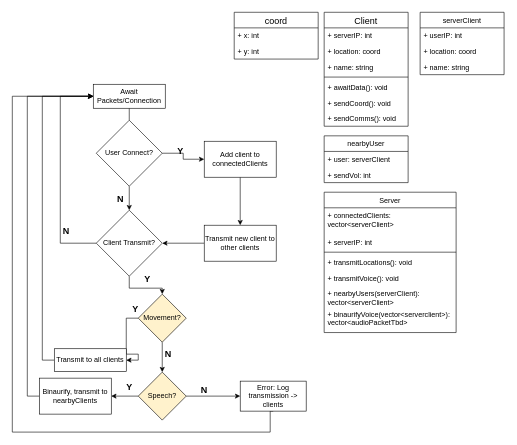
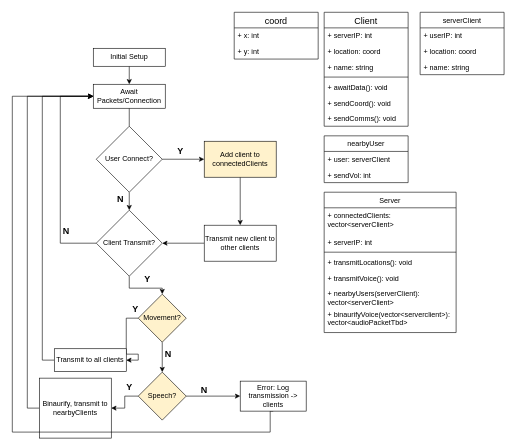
  <mxCell id="0" />
  <mxCell id="1" parent="0" />
+ <mxCell id="2" style="edgeStyle=orthogonalEdgeStyle;rounded=0;orthogonalLoop=1;jettySize=auto;html=1;exitX=0.5;exitY=1;exitDx=0;exitDy=0;entryX=0.5;entryY=0;entryDx=0;entryDy=0;" edge="1" parent="1" source="3" target="5"><mxGeometry relative="1" as="geometry" /></mxCell>
+ <mxCell id="3" value="Initial Setup" style="rounded=0;whiteSpace=wrap;html=1;" vertex="1" parent="1"><mxGeometry x="155" y="80" width="120" height="30" as="geometry" /></mxCell>
  <mxCell id="4" style="edgeStyle=orthogonalEdgeStyle;rounded=0;orthogonalLoop=1;jettySize=auto;html=1;exitX=0.5;exitY=1;exitDx=0;exitDy=0;entryX=0.5;entryY=0;entryDx=0;entryDy=0;endArrow=none;" edge="1" parent="1" source="5" target="8"><mxGeometry relative="1" as="geometry" /></mxCell>
  <mxCell id="5" value="Await Packets/Connection" style="rounded=0;whiteSpace=wrap;html=1;" vertex="1" parent="1"><mxGeometry x="155" y="140" width="120" height="40" as="geometry" /></mxCell>
  <mxCell id="6" style="edgeStyle=orthogonalEdgeStyle;rounded=0;orthogonalLoop=1;jettySize=auto;html=1;exitX=0.5;exitY=1;exitDx=0;exitDy=0;entryX=0.5;entryY=0;entryDx=0;entryDy=0;" edge="1" parent="1" source="8" target="15"><mxGeometry relative="1" as="geometry" /></mxCell>
  <mxCell id="7" style="edgeStyle=orthogonalEdgeStyle;rounded=0;orthogonalLoop=1;jettySize=auto;html=1;exitX=1;exitY=0.5;exitDx=0;exitDy=0;entryX=0;entryY=0.5;entryDx=0;entryDy=0;" edge="1" parent="1" source="8" target="10"><mxGeometry relative="1" as="geometry" /></mxCell>
- <mxCell id="8" value="User Connect?" style="rhombus;whiteSpace=wrap;html=1;" vertex="1" parent="1"><mxGeometry x="160" y="200" width="110" height="110" as="geometry" /></mxCell>
+ <mxCell id="8" value="User Connect?" style="rhombus;whiteSpace=wrap;html=1;" vertex="1" parent="1"><mxGeometry x="160" y="210" width="110" height="110" as="geometry" /></mxCell>
  <mxCell id="9" style="edgeStyle=orthogonalEdgeStyle;rounded=0;orthogonalLoop=1;jettySize=auto;html=1;exitX=0.5;exitY=1;exitDx=0;exitDy=0;entryX=0.5;entryY=0;entryDx=0;entryDy=0;" edge="1" parent="1" source="10" target="12"><mxGeometry relative="1" as="geometry" /></mxCell>
- <mxCell id="10" value="Add client to connectedClients" style="rounded=0;whiteSpace=wrap;html=1;" vertex="1" parent="1"><mxGeometry x="340" y="235" width="120" height="60" as="geometry" /></mxCell>
+ <mxCell id="10" value="Add client to connectedClients" style="rounded=0;whiteSpace=wrap;html=1;fillColor=#fff2cc;" vertex="1" parent="1"><mxGeometry x="340" y="235" width="120" height="60" as="geometry" /></mxCell>
  <mxCell id="11" style="edgeStyle=orthogonalEdgeStyle;rounded=0;orthogonalLoop=1;jettySize=auto;html=1;exitX=0;exitY=0.5;exitDx=0;exitDy=0;entryX=1;entryY=0.5;entryDx=0;entryDy=0;" edge="1" parent="1" source="12" target="15"><mxGeometry relative="1" as="geometry" /></mxCell>
  <mxCell id="12" value="Transmit new client to other clients" style="rounded=0;whiteSpace=wrap;html=1;" vertex="1" parent="1"><mxGeometry x="340" y="375" width="120" height="60" as="geometry" /></mxCell>
  <mxCell id="13" style="edgeStyle=orthogonalEdgeStyle;rounded=0;orthogonalLoop=1;jettySize=auto;html=1;exitX=0.5;exitY=1;exitDx=0;exitDy=0;entryX=0.5;entryY=0;entryDx=0;entryDy=0;fontSize=12;" edge="1" parent="1" source="15" target="46"><mxGeometry relative="1" as="geometry" /></mxCell>
  <mxCell id="14" style="edgeStyle=orthogonalEdgeStyle;rounded=0;orthogonalLoop=1;jettySize=auto;html=1;exitX=0;exitY=0.5;exitDx=0;exitDy=0;entryX=0;entryY=0.5;entryDx=0;entryDy=0;fontSize=12;" edge="1" parent="1" source="15" target="5"><mxGeometry relative="1" as="geometry"><Array as="points"><mxPoint x="100" y="405" /><mxPoint x="100" y="160" /></Array></mxGeometry></mxCell>
  <mxCell id="15" value="Client Transmit?" style="rhombus;whiteSpace=wrap;html=1;" vertex="1" parent="1"><mxGeometry x="160" y="350" width="110" height="110" as="geometry" /></mxCell>
  <mxCell id="16" value="Y" style="text;html=1;align=center;verticalAlign=middle;resizable=0;points=[];autosize=1;rounded=0;spacing=2;fontSize=15;fontStyle=1" vertex="1" parent="1"><mxGeometry x="285" y="235" width="30" height="30" as="geometry" /></mxCell>
  <mxCell id="17" value="N" style="text;html=1;align=center;verticalAlign=middle;resizable=0;points=[];autosize=1;fontSize=15;fontStyle=1" vertex="1" parent="1"><mxGeometry x="185" y="320" width="30" height="20" as="geometry" /></mxCell>
  <mxCell id="18" value="Client" style="swimlane;fontStyle=0;childLayout=stackLayout;horizontal=1;startSize=26;fillColor=none;horizontalStack=0;resizeParent=1;resizeParentMax=0;resizeLast=0;collapsible=1;marginBottom=0;rounded=0;fontSize=15;" vertex="1" parent="1"><mxGeometry x="540" y="20" width="140" height="190" as="geometry"><mxRectangle x="540" y="56" width="70" height="26" as="alternateBounds" /></mxGeometry></mxCell>
  <mxCell id="19" value="+ serverIP: int" style="text;strokeColor=none;fillColor=none;align=left;verticalAlign=top;spacingLeft=4;spacingRight=4;overflow=hidden;rotatable=0;points=[[0,0.5],[1,0.5]];portConstraint=eastwest;" vertex="1" parent="18"><mxGeometry y="26" width="140" height="26" as="geometry" /></mxCell>
  <mxCell id="20" value="+ location: coord" style="text;strokeColor=none;fillColor=none;align=left;verticalAlign=top;spacingLeft=4;spacingRight=4;overflow=hidden;rotatable=0;points=[[0,0.5],[1,0.5]];portConstraint=eastwest;" vertex="1" parent="18"><mxGeometry y="52" width="140" height="26" as="geometry" /></mxCell>
  <mxCell id="21" value="+ name: string" style="text;strokeColor=none;fillColor=none;align=left;verticalAlign=top;spacingLeft=4;spacingRight=4;overflow=hidden;rotatable=0;points=[[0,0.5],[1,0.5]];portConstraint=eastwest;rounded=0;fontSize=12;" vertex="1" parent="18"><mxGeometry y="78" width="140" height="26" as="geometry" /></mxCell>
  <mxCell id="22" value="" style="line;strokeWidth=1;fillColor=none;align=left;verticalAlign=middle;spacingTop=-1;spacingLeft=3;spacingRight=3;rotatable=0;labelPosition=right;points=[];portConstraint=eastwest;rounded=0;fontSize=12;" vertex="1" parent="18"><mxGeometry y="104" width="140" height="8" as="geometry" /></mxCell>
  <mxCell id="23" value="+ awaitData(): void" style="text;strokeColor=none;fillColor=none;align=left;verticalAlign=top;spacingLeft=4;spacingRight=4;overflow=hidden;rotatable=0;points=[[0,0.5],[1,0.5]];portConstraint=eastwest;rounded=0;fontSize=12;" vertex="1" parent="18"><mxGeometry y="112" width="140" height="26" as="geometry" /></mxCell>
  <mxCell id="24" value="+ sendCoord(): void" style="text;strokeColor=none;fillColor=none;align=left;verticalAlign=top;spacingLeft=4;spacingRight=4;overflow=hidden;rotatable=0;points=[[0,0.5],[1,0.5]];portConstraint=eastwest;rounded=0;fontSize=12;" vertex="1" parent="18"><mxGeometry y="138" width="140" height="26" as="geometry" /></mxCell>
  <mxCell id="25" value="+ sendComms(): void" style="text;strokeColor=none;fillColor=none;align=left;verticalAlign=top;spacingLeft=4;spacingRight=4;overflow=hidden;rotatable=0;points=[[0,0.5],[1,0.5]];portConstraint=eastwest;rounded=0;fontSize=12;" vertex="1" parent="18"><mxGeometry y="164" width="140" height="26" as="geometry" /></mxCell>
  <mxCell id="26" value="coord" style="swimlane;fontStyle=0;childLayout=stackLayout;horizontal=1;startSize=26;fillColor=none;horizontalStack=0;resizeParent=1;resizeParentMax=0;resizeLast=0;collapsible=1;marginBottom=0;rounded=0;fontSize=15;" vertex="1" parent="1"><mxGeometry x="390" y="20" width="140" height="78" as="geometry" /></mxCell>
  <mxCell id="27" value="+ x: int" style="text;strokeColor=none;fillColor=none;align=left;verticalAlign=top;spacingLeft=4;spacingRight=4;overflow=hidden;rotatable=0;points=[[0,0.5],[1,0.5]];portConstraint=eastwest;" vertex="1" parent="26"><mxGeometry y="26" width="140" height="26" as="geometry" /></mxCell>
  <mxCell id="28" value="+ y: int" style="text;strokeColor=none;fillColor=none;align=left;verticalAlign=top;spacingLeft=4;spacingRight=4;overflow=hidden;rotatable=0;points=[[0,0.5],[1,0.5]];portConstraint=eastwest;" vertex="1" parent="26"><mxGeometry y="52" width="140" height="26" as="geometry" /></mxCell>
  <mxCell id="29" value="Server" style="swimlane;fontStyle=0;childLayout=stackLayout;horizontal=1;startSize=26;fillColor=none;horizontalStack=0;resizeParent=1;resizeParentMax=0;resizeLast=0;collapsible=1;marginBottom=0;rounded=0;fontSize=12;" vertex="1" parent="1"><mxGeometry x="540" y="320" width="220" height="234" as="geometry" /></mxCell>
  <mxCell id="30" value="+ connectedClients: &#10;vector&lt;serverClient&gt;" style="text;strokeColor=none;fillColor=none;align=left;verticalAlign=top;spacingLeft=4;spacingRight=4;overflow=hidden;rotatable=0;points=[[0,0.5],[1,0.5]];portConstraint=eastwest;" vertex="1" parent="29"><mxGeometry y="26" width="220" height="44" as="geometry" /></mxCell>
  <mxCell id="31" value="+ serverIP: int" style="text;strokeColor=none;fillColor=none;align=left;verticalAlign=top;spacingLeft=4;spacingRight=4;overflow=hidden;rotatable=0;points=[[0,0.5],[1,0.5]];portConstraint=eastwest;" vertex="1" parent="29"><mxGeometry y="70" width="220" height="26" as="geometry" /></mxCell>
  <mxCell id="32" value="" style="line;strokeWidth=1;fillColor=none;align=left;verticalAlign=middle;spacingTop=-1;spacingLeft=3;spacingRight=3;rotatable=0;labelPosition=right;points=[];portConstraint=eastwest;rounded=0;fontSize=12;" vertex="1" parent="29"><mxGeometry y="96" width="220" height="8" as="geometry" /></mxCell>
  <mxCell id="33" value="+ transmitLocations(): void" style="text;strokeColor=none;fillColor=none;align=left;verticalAlign=top;spacingLeft=4;spacingRight=4;overflow=hidden;rotatable=0;points=[[0,0.5],[1,0.5]];portConstraint=eastwest;" vertex="1" parent="29"><mxGeometry y="104" width="220" height="26" as="geometry" /></mxCell>
  <mxCell id="34" value="+ transmitVoice(): void" style="text;strokeColor=none;fillColor=none;align=left;verticalAlign=top;spacingLeft=4;spacingRight=4;overflow=hidden;rotatable=0;points=[[0,0.5],[1,0.5]];portConstraint=eastwest;rounded=0;fontSize=12;" vertex="1" parent="29"><mxGeometry y="130" width="220" height="26" as="geometry" /></mxCell>
  <mxCell id="35" value="+ nearbyUsers(serverClient): &#10;vector&lt;serverClient&gt;" style="text;strokeColor=none;fillColor=none;align=left;verticalAlign=top;spacingLeft=4;spacingRight=4;overflow=hidden;rotatable=0;points=[[0,0.5],[1,0.5]];portConstraint=eastwest;rounded=0;fontSize=12;" vertex="1" parent="29"><mxGeometry y="156" width="220" height="34" as="geometry" /></mxCell>
  <mxCell id="36" value="+ binaurifyVoice(vector&lt;serverclient&gt;): &#10;vector&lt;audioPacketTbd&gt;" style="text;strokeColor=none;fillColor=none;align=left;verticalAlign=top;spacingLeft=4;spacingRight=4;overflow=hidden;rotatable=0;points=[[0,0.5],[1,0.5]];portConstraint=eastwest;rounded=0;fontSize=12;" vertex="1" parent="29"><mxGeometry y="190" width="220" height="44" as="geometry" /></mxCell>
  <mxCell id="37" value="nearbyUser" style="swimlane;fontStyle=0;childLayout=stackLayout;horizontal=1;startSize=26;fillColor=none;horizontalStack=0;resizeParent=1;resizeParentMax=0;resizeLast=0;collapsible=1;marginBottom=0;rounded=0;fontSize=12;" vertex="1" parent="1"><mxGeometry x="540" y="226" width="140" height="78" as="geometry" /></mxCell>
  <mxCell id="38" value="+ user: serverClient" style="text;strokeColor=none;fillColor=none;align=left;verticalAlign=top;spacingLeft=4;spacingRight=4;overflow=hidden;rotatable=0;points=[[0,0.5],[1,0.5]];portConstraint=eastwest;" vertex="1" parent="37"><mxGeometry y="26" width="140" height="26" as="geometry" /></mxCell>
  <mxCell id="39" value="+ sendVol: int" style="text;strokeColor=none;fillColor=none;align=left;verticalAlign=top;spacingLeft=4;spacingRight=4;overflow=hidden;rotatable=0;points=[[0,0.5],[1,0.5]];portConstraint=eastwest;" vertex="1" parent="37"><mxGeometry y="52" width="140" height="26" as="geometry" /></mxCell>
  <mxCell id="40" value="serverClient" style="swimlane;fontStyle=0;childLayout=stackLayout;horizontal=1;startSize=26;fillColor=none;horizontalStack=0;resizeParent=1;resizeParentMax=0;resizeLast=0;collapsible=1;marginBottom=0;rounded=0;fontSize=12;" vertex="1" parent="1"><mxGeometry x="700" y="20" width="140" height="104" as="geometry" /></mxCell>
  <mxCell id="41" value="+ userIP: int" style="text;strokeColor=none;fillColor=none;align=left;verticalAlign=top;spacingLeft=4;spacingRight=4;overflow=hidden;rotatable=0;points=[[0,0.5],[1,0.5]];portConstraint=eastwest;" vertex="1" parent="40"><mxGeometry y="26" width="140" height="26" as="geometry" /></mxCell>
  <mxCell id="42" value="+ location: coord" style="text;strokeColor=none;fillColor=none;align=left;verticalAlign=top;spacingLeft=4;spacingRight=4;overflow=hidden;rotatable=0;points=[[0,0.5],[1,0.5]];portConstraint=eastwest;" vertex="1" parent="40"><mxGeometry y="52" width="140" height="26" as="geometry" /></mxCell>
  <mxCell id="43" value="+ name: string" style="text;strokeColor=none;fillColor=none;align=left;verticalAlign=top;spacingLeft=4;spacingRight=4;overflow=hidden;rotatable=0;points=[[0,0.5],[1,0.5]];portConstraint=eastwest;" vertex="1" parent="40"><mxGeometry y="78" width="140" height="26" as="geometry" /></mxCell>
  <mxCell id="44" style="edgeStyle=orthogonalEdgeStyle;rounded=0;orthogonalLoop=1;jettySize=auto;html=1;exitX=0.5;exitY=1;exitDx=0;exitDy=0;entryX=0.5;entryY=0;entryDx=0;entryDy=0;fontSize=12;" edge="1" parent="1" source="46" target="48"><mxGeometry relative="1" as="geometry" /></mxCell>
  <mxCell id="45" style="edgeStyle=orthogonalEdgeStyle;rounded=0;orthogonalLoop=1;jettySize=auto;html=1;exitX=0;exitY=0.5;exitDx=0;exitDy=0;entryX=1;entryY=0.5;entryDx=0;entryDy=0;fontSize=12;" edge="1" parent="1" source="46" target="50"><mxGeometry relative="1" as="geometry" /></mxCell>
  <mxCell id="46" value="Movement?" style="rhombus;whiteSpace=wrap;html=1;rounded=0;fontSize=12;fillColor=#fff2cc;" vertex="1" parent="1"><mxGeometry x="230" y="490" width="80" height="80" as="geometry" /></mxCell>
  <mxCell id="47" style="edgeStyle=orthogonalEdgeStyle;rounded=0;orthogonalLoop=1;jettySize=auto;html=1;exitX=0;exitY=0.5;exitDx=0;exitDy=0;fontSize=12;entryX=1;entryY=0.5;entryDx=0;entryDy=0;" edge="1" parent="1" source="48" target="52"><mxGeometry relative="1" as="geometry"><mxPoint x="190" y="660" as="targetPoint" /></mxGeometry></mxCell>
  <mxCell id="48" value="Speech?" style="rhombus;whiteSpace=wrap;html=1;rounded=0;fontSize=12;fillColor=#fff2cc;" vertex="1" parent="1"><mxGeometry x="230" y="620" width="80" height="80" as="geometry" /></mxCell>
  <mxCell id="49" style="edgeStyle=orthogonalEdgeStyle;rounded=0;orthogonalLoop=1;jettySize=auto;html=1;exitX=0;exitY=0.5;exitDx=0;exitDy=0;entryX=0;entryY=0.5;entryDx=0;entryDy=0;fontSize=12;" edge="1" parent="1" source="50" target="5"><mxGeometry relative="1" as="geometry" /></mxCell>
  <mxCell id="50" value="Transmit to all clients" style="rounded=0;whiteSpace=wrap;html=1;fontSize=12;" vertex="1" parent="1"><mxGeometry x="90" y="581" width="120" height="38" as="geometry" /></mxCell>
  <mxCell id="51" style="edgeStyle=orthogonalEdgeStyle;rounded=0;orthogonalLoop=1;jettySize=auto;html=1;exitX=0;exitY=0.5;exitDx=0;exitDy=0;entryX=0;entryY=0.5;entryDx=0;entryDy=0;fontSize=12;" edge="1" parent="1" source="52" target="5"><mxGeometry relative="1" as="geometry" /></mxCell>
- <mxCell id="52" value="Binaurify, transmit to nearbyClients" style="rounded=0;whiteSpace=wrap;html=1;fontSize=12;" vertex="1" parent="1"><mxGeometry x="65" y="630" width="120" height="60" as="geometry" /></mxCell>
+ <mxCell id="52" value="Binaurify, transmit to nearbyClients" style="rounded=0;whiteSpace=wrap;html=1;fontSize=12;" vertex="1" parent="1"><mxGeometry x="65" y="630" width="120" height="100" as="geometry" /></mxCell>
  <mxCell id="53" style="edgeStyle=orthogonalEdgeStyle;rounded=0;orthogonalLoop=1;jettySize=auto;html=1;exitX=0.5;exitY=1;exitDx=0;exitDy=0;entryX=0;entryY=0.5;entryDx=0;entryDy=0;fontSize=12;" edge="1" parent="1" source="54" target="5"><mxGeometry relative="1" as="geometry"><Array as="points"><mxPoint x="450" y="720" /><mxPoint x="20" y="720" /><mxPoint x="20" y="160" /></Array></mxGeometry></mxCell>
  <mxCell id="54" value="Error: Log transmission -&amp;gt; clients" style="rounded=0;whiteSpace=wrap;html=1;" vertex="1" parent="1"><mxGeometry x="400" y="635" width="110" height="50" as="geometry" /></mxCell>
  <mxCell id="55" value="&lt;b&gt;N&lt;/b&gt;" style="text;html=1;strokeColor=none;fillColor=none;align=center;verticalAlign=middle;whiteSpace=wrap;rounded=0;fontSize=15;" vertex="1" parent="1"><mxGeometry x="260" y="580" width="40" height="20" as="geometry" /></mxCell>
  <mxCell id="56" style="edgeStyle=orthogonalEdgeStyle;rounded=0;orthogonalLoop=1;jettySize=auto;html=1;exitX=1;exitY=0.5;exitDx=0;exitDy=0;fontSize=12;entryX=0;entryY=0.5;entryDx=0;entryDy=0;" edge="1" parent="1" source="48" target="54"><mxGeometry relative="1" as="geometry"><mxPoint x="340" y="610" as="targetPoint" /><mxPoint x="310" y="660" as="sourcePoint" /></mxGeometry></mxCell>
  <mxCell id="57" value="Y" style="text;html=1;align=center;verticalAlign=middle;resizable=0;points=[];autosize=1;rounded=0;spacing=2;fontSize=15;fontStyle=1" vertex="1" parent="1"><mxGeometry x="230" y="450" width="30" height="30" as="geometry" /></mxCell>
  <mxCell id="58" value="Y" style="text;html=1;align=center;verticalAlign=middle;resizable=0;points=[];autosize=1;rounded=0;spacing=2;fontSize=15;fontStyle=1" vertex="1" parent="1"><mxGeometry x="210" y="500" width="30" height="30" as="geometry" /></mxCell>
  <mxCell id="59" value="Y" style="text;html=1;align=center;verticalAlign=middle;resizable=0;points=[];autosize=1;rounded=0;spacing=2;fontSize=15;fontStyle=1" vertex="1" parent="1"><mxGeometry x="200" y="630" width="30" height="30" as="geometry" /></mxCell>
  <mxCell id="60" value="&lt;b&gt;N&lt;/b&gt;" style="text;html=1;strokeColor=none;fillColor=none;align=center;verticalAlign=middle;whiteSpace=wrap;rounded=0;fontSize=15;" vertex="1" parent="1"><mxGeometry x="320" y="640" width="40" height="20" as="geometry" /></mxCell>
  <mxCell id="61" value="&lt;b&gt;N&lt;/b&gt;" style="text;html=1;strokeColor=none;fillColor=none;align=center;verticalAlign=middle;whiteSpace=wrap;rounded=0;fontSize=15;" vertex="1" parent="1"><mxGeometry x="90" y="375" width="40" height="20" as="geometry" /></mxCell>
